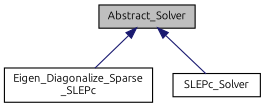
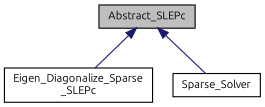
  digraph {
    fontname=Ubuntu
    node [color=black fillcolor=white fontname=Ubuntu fontsize=10 shape=record style=filled]
    edge [color=midnightblue dir=back fontname=Ubuntu fontsize=10 labelfontname=Helvetica labelfontsize=10 style=solid]
-   n1 [fillcolor=grey75 fontcolor=black height=0.2 label=Abstract_Solver width=0.4]
+   n1 [fillcolor=grey75 fontcolor=black height=0.2 label=Abstract_SLEPc width=0.4]
    n2 [height=0.2 label="Eigen_Diagonalize_Sparse\l_SLEPc" width=0.4]
-   n3 [height=0.2 label=SLEPc_Solver width=0.4]
+   n3 [height=0.2 label=Sparse_Solver width=0.4]
    n1 -> n2
    n1 -> n3
  }
